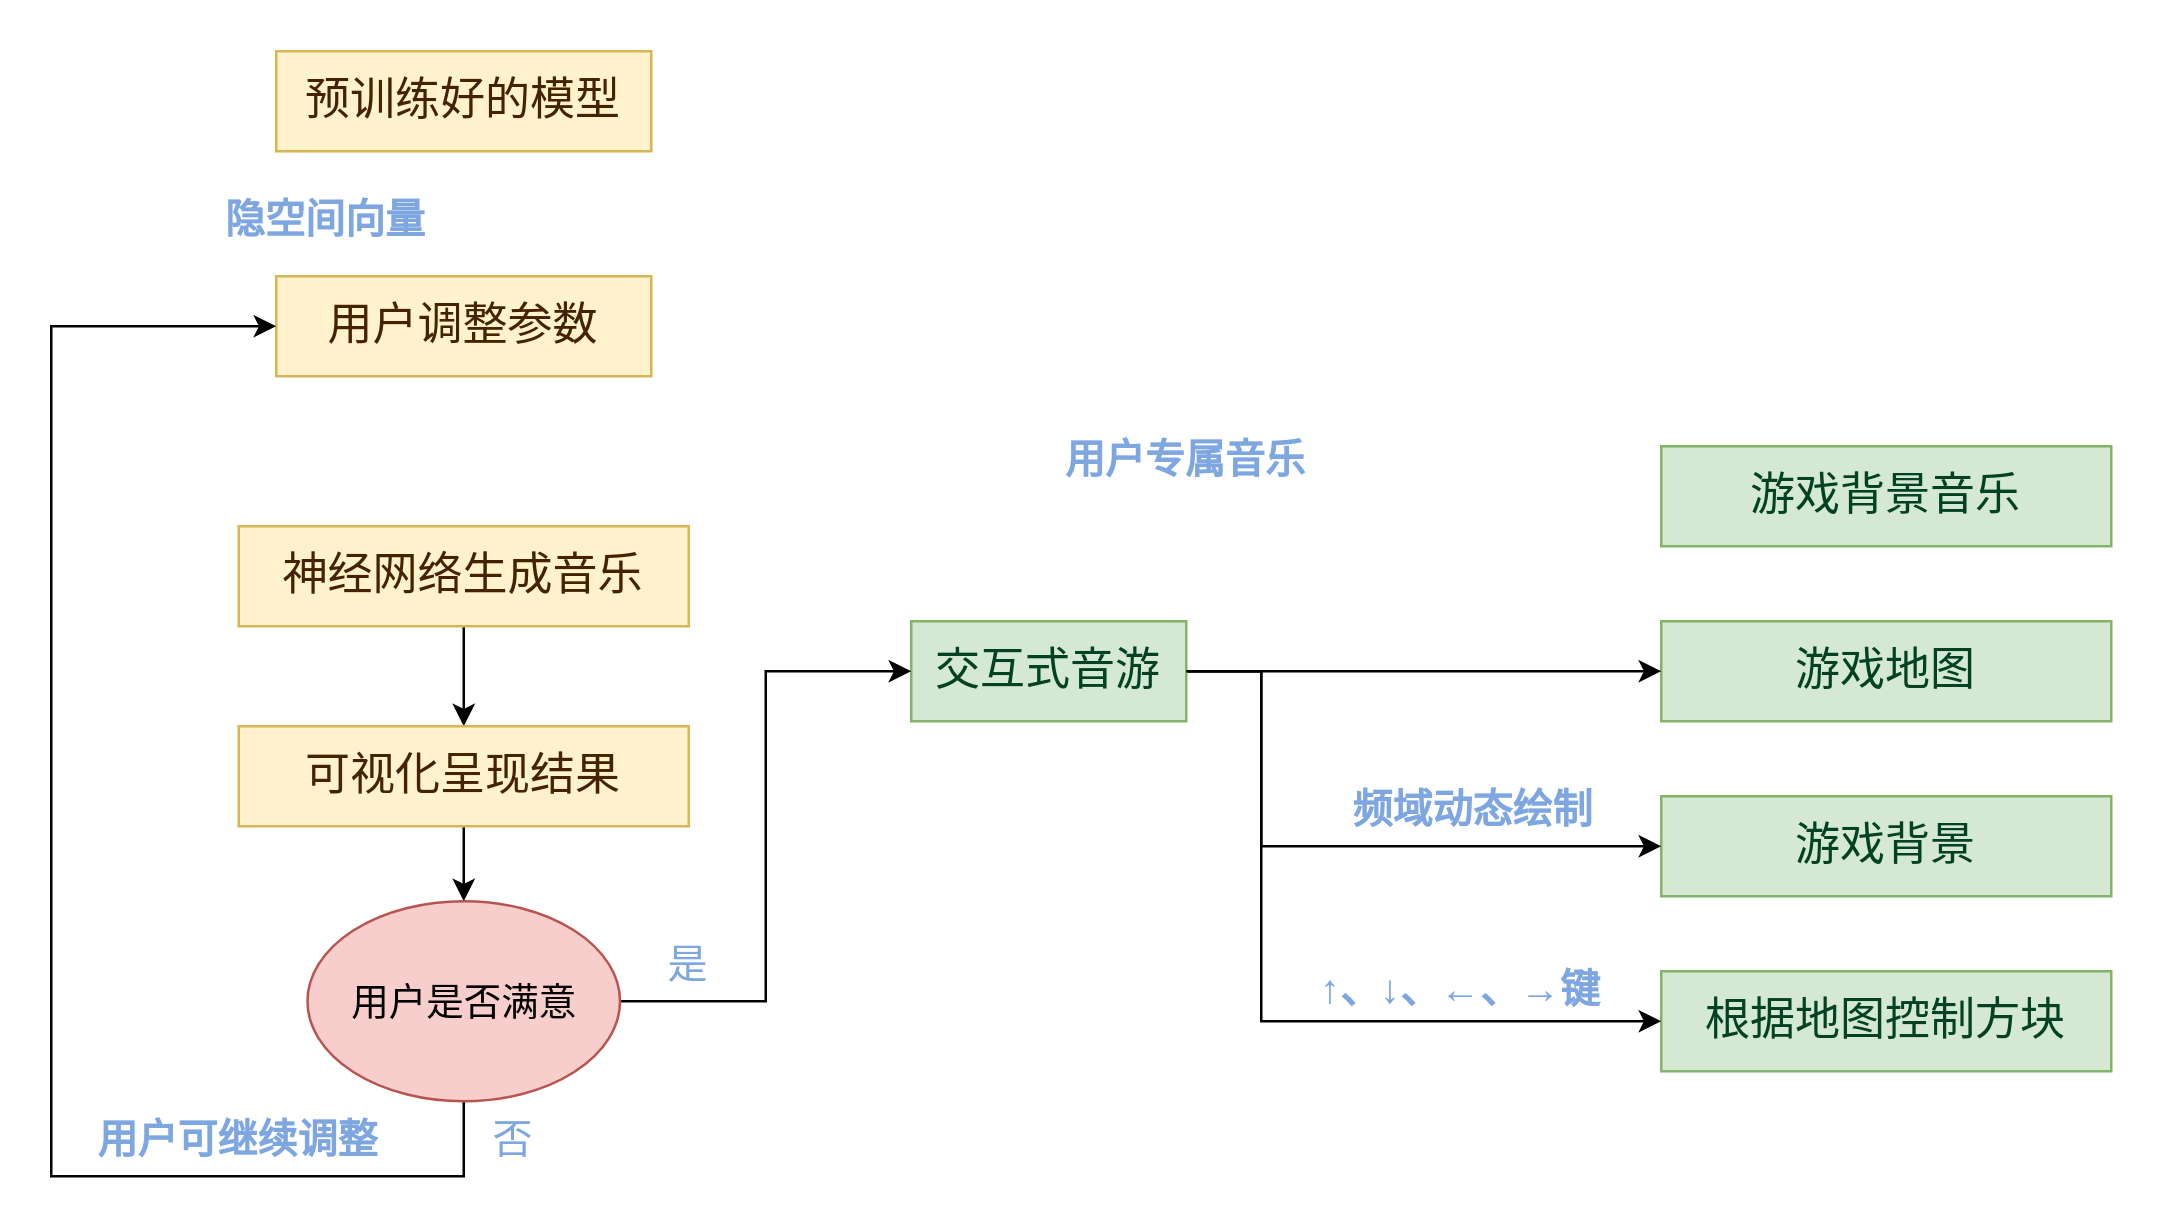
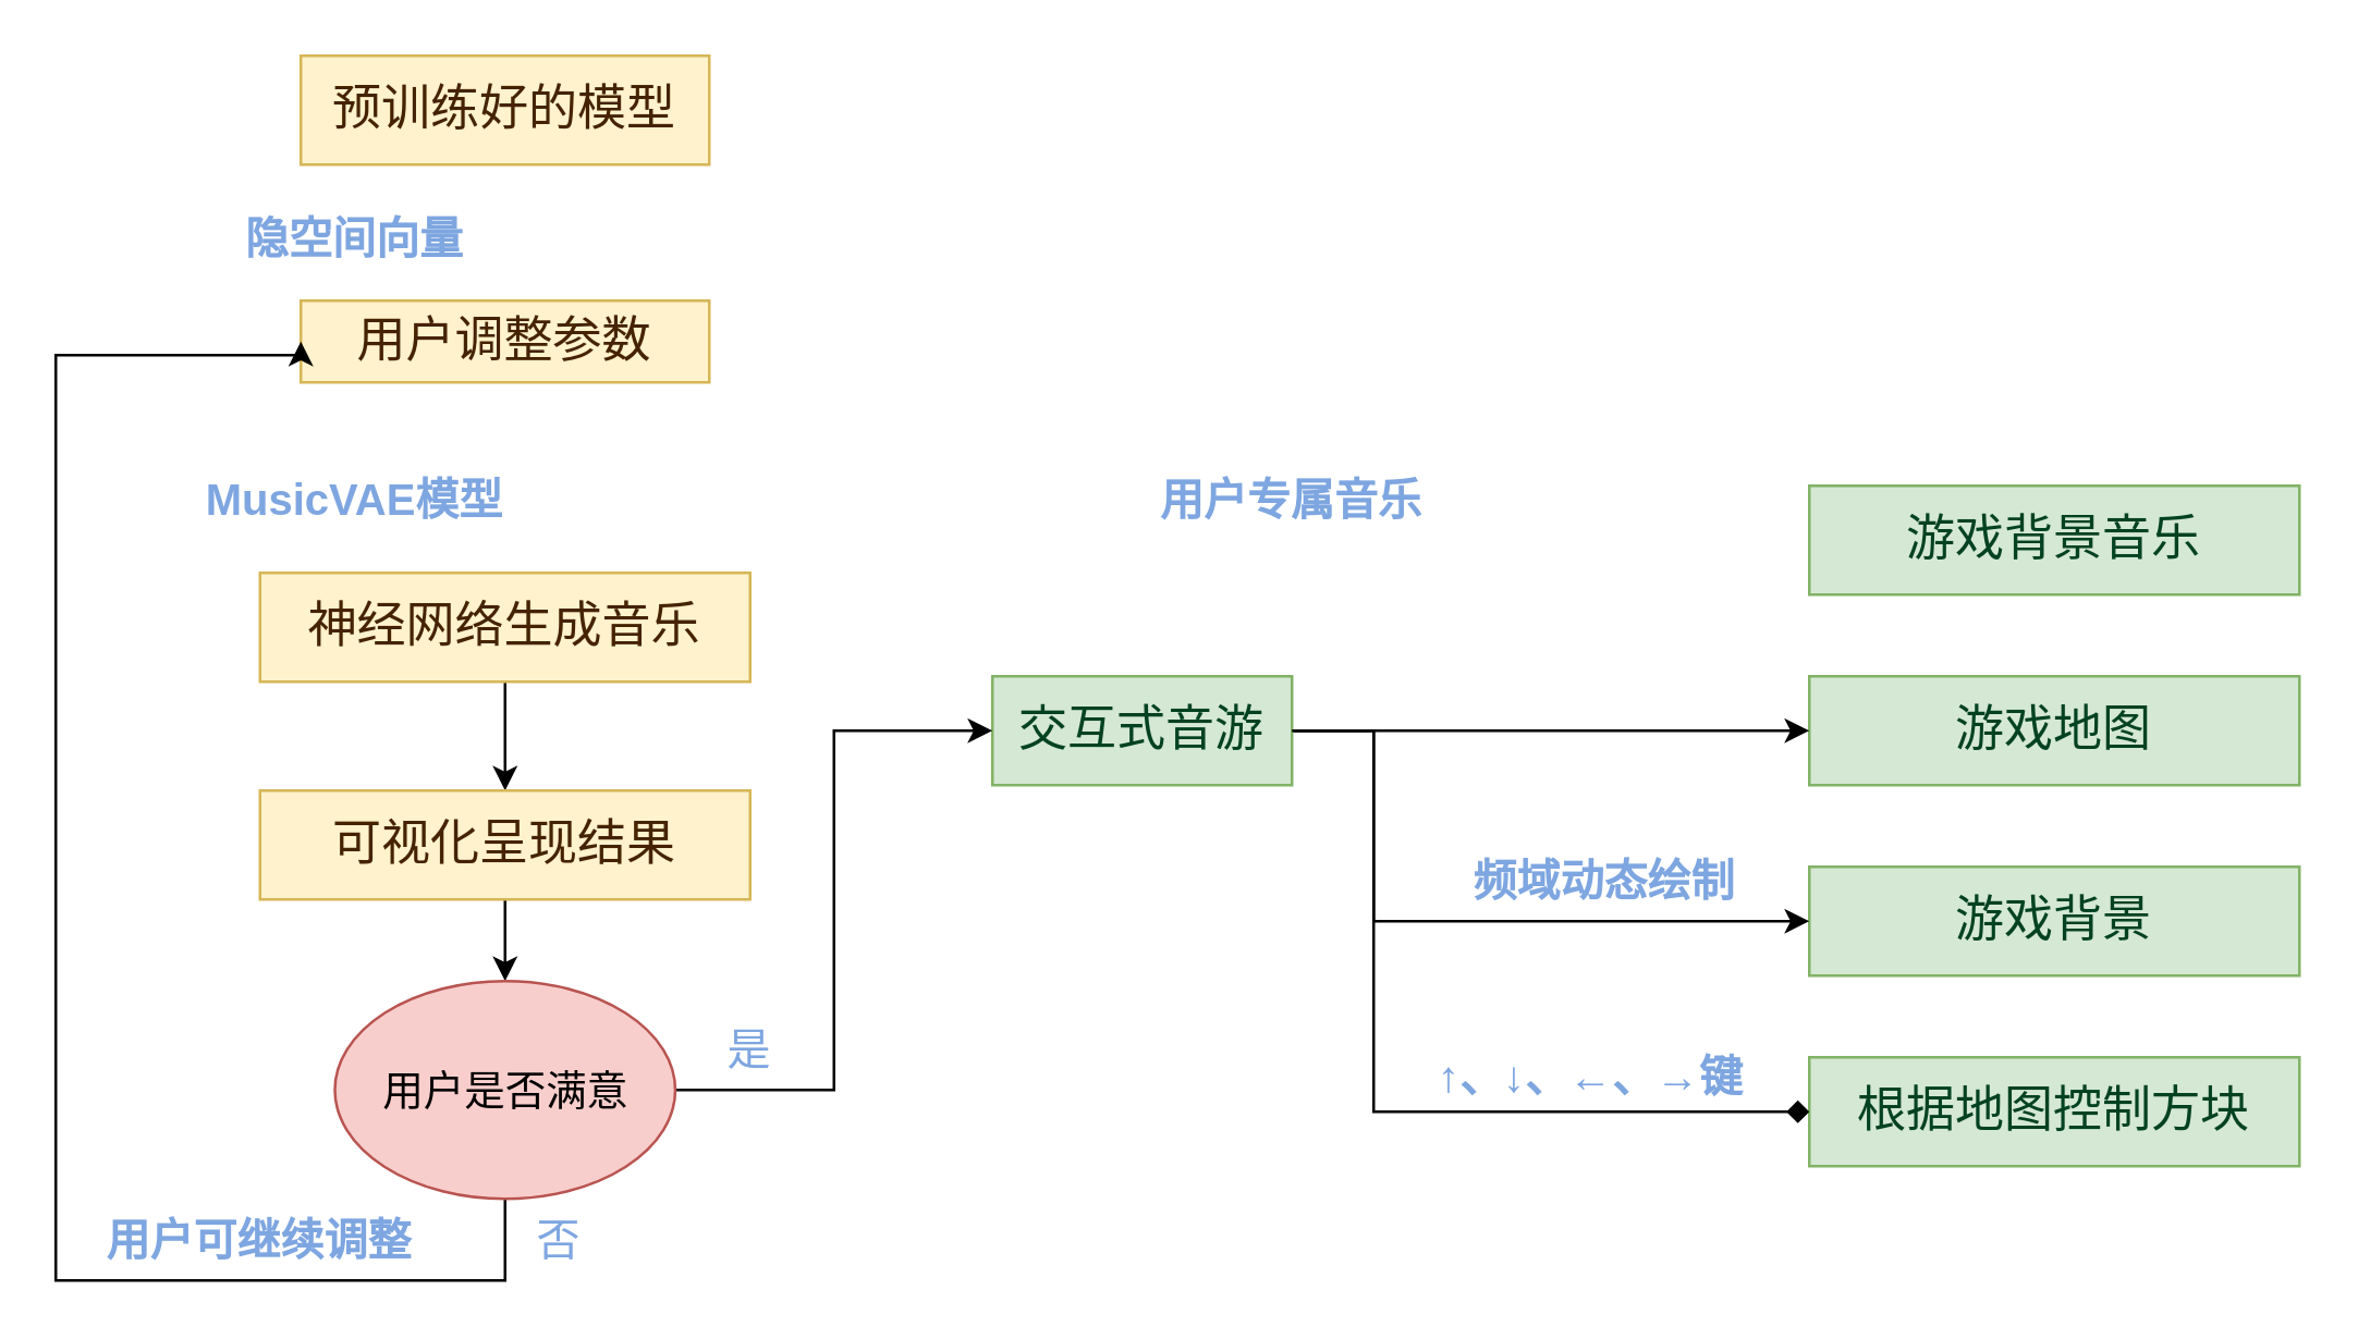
  <mxCell id="0" />
  <mxCell id="1" parent="0" />
- <mxCell id="2" value="&lt;font style=&quot;font-size: 18px&quot; color=&quot;#452300&quot;&gt;用户调整参数&lt;/font&gt;" style="rounded=0;whiteSpace=wrap;html=1;fillColor=#fff2cc;strokeColor=#d6b656;" vertex="1" parent="1"><mxGeometry x="110" y="110" width="150" height="40" as="geometry" /></mxCell>
+ <mxCell id="2" value="&lt;font style=&quot;font-size: 18px&quot; color=&quot;#452300&quot;&gt;用户调整参数&lt;/font&gt;" style="rounded=0;whiteSpace=wrap;html=1;fillColor=#fff2cc;strokeColor=#d6b656;" vertex="1" parent="1"><mxGeometry x="110" y="110" width="150" height="30" as="geometry" /></mxCell>
  <mxCell id="3" style="edgeStyle=orthogonalEdgeStyle;rounded=0;orthogonalLoop=1;jettySize=auto;html=1;entryX=0.5;entryY=0;entryDx=0;entryDy=0;" edge="1" parent="1" source="4" target="18"><mxGeometry relative="1" as="geometry" /></mxCell>
  <mxCell id="4" value="&lt;font color=&quot;#452300&quot;&gt;&lt;span style=&quot;font-size: 18px&quot;&gt;神经网络生成音乐&lt;/span&gt;&lt;/font&gt;" style="rounded=0;whiteSpace=wrap;html=1;fillColor=#fff2cc;strokeColor=#d6b656;" vertex="1" parent="1"><mxGeometry x="95" y="210" width="180" height="40" as="geometry" /></mxCell>
  <mxCell id="5" value="&lt;font color=&quot;#7ea6e0&quot; style=&quot;font-size: 16px&quot;&gt;&lt;b&gt;隐空间向量&lt;/b&gt;&lt;/font&gt;" style="text;html=1;strokeColor=none;fillColor=none;align=center;verticalAlign=middle;whiteSpace=wrap;rounded=0;" vertex="1" parent="1"><mxGeometry x="80" y="77" width="100" height="20" as="geometry" /></mxCell>
+ <mxCell id="6" value="&lt;font color=&quot;#7ea6e0&quot; style=&quot;font-size: 16px&quot;&gt;&lt;b&gt;MusicVAE模型&lt;/b&gt;&lt;/font&gt;" style="text;html=1;strokeColor=none;fillColor=none;align=center;verticalAlign=middle;whiteSpace=wrap;rounded=0;" vertex="1" parent="1"><mxGeometry x="70" y="168" width="120" height="30" as="geometry" /></mxCell>
  <mxCell id="7" value="&lt;span style=&quot;font-size: 18px&quot;&gt;&lt;font color=&quot;#004221&quot;&gt;游戏背景音乐&lt;/font&gt;&lt;/span&gt;" style="rounded=0;whiteSpace=wrap;html=1;fillColor=#d5e8d4;strokeColor=#82b366;" vertex="1" parent="1"><mxGeometry x="664" y="178" width="180" height="40" as="geometry" /></mxCell>
  <mxCell id="8" value="&lt;span style=&quot;font-size: 18px&quot;&gt;&lt;font color=&quot;#004221&quot;&gt;游戏背景&lt;/font&gt;&lt;/span&gt;" style="rounded=0;whiteSpace=wrap;html=1;fillColor=#d5e8d4;strokeColor=#82b366;" vertex="1" parent="1"><mxGeometry x="664" y="318" width="180" height="40" as="geometry" /></mxCell>
  <mxCell id="9" value="&lt;span style=&quot;font-size: 18px&quot;&gt;&lt;font color=&quot;#004221&quot;&gt;游戏地图&lt;/font&gt;&lt;/span&gt;" style="rounded=0;whiteSpace=wrap;html=1;fillColor=#d5e8d4;strokeColor=#82b366;" vertex="1" parent="1"><mxGeometry x="664" y="248" width="180" height="40" as="geometry" /></mxCell>
  <mxCell id="10" style="edgeStyle=orthogonalEdgeStyle;rounded=0;orthogonalLoop=1;jettySize=auto;html=1;" edge="1" parent="1" source="12" target="9"><mxGeometry relative="1" as="geometry" /></mxCell>
  <mxCell id="11" style="edgeStyle=orthogonalEdgeStyle;rounded=0;orthogonalLoop=1;jettySize=auto;html=1;entryX=0;entryY=0.5;entryDx=0;entryDy=0;" edge="1" parent="1" source="12" target="8"><mxGeometry relative="1" as="geometry"><Array as="points"><mxPoint x="504" y="268" /><mxPoint x="504" y="338" /></Array></mxGeometry></mxCell>
  <mxCell id="12" value="&lt;span style=&quot;font-size: 18px&quot;&gt;&lt;font color=&quot;#004221&quot;&gt;交互式音游&lt;/font&gt;&lt;/span&gt;" style="rounded=0;whiteSpace=wrap;html=1;fillColor=#d5e8d4;strokeColor=#82b366;" vertex="1" parent="1"><mxGeometry x="364" y="248" width="110" height="40" as="geometry" /></mxCell>
  <mxCell id="13" value="&lt;font color=&quot;#7ea6e0&quot; style=&quot;font-size: 16px&quot;&gt;&lt;b&gt;用户专属音乐&lt;/b&gt;&lt;/font&gt;" style="text;html=1;strokeColor=none;fillColor=none;align=center;verticalAlign=middle;whiteSpace=wrap;rounded=0;" vertex="1" parent="1"><mxGeometry x="409" y="168" width="130" height="30" as="geometry" /></mxCell>
  <mxCell id="14" value="&lt;font color=&quot;#7ea6e0&quot; style=&quot;font-size: 16px&quot;&gt;&lt;b&gt;频域动态绘制&lt;/b&gt;&lt;/font&gt;" style="text;html=1;strokeColor=none;fillColor=none;align=center;verticalAlign=middle;whiteSpace=wrap;rounded=0;" vertex="1" parent="1"><mxGeometry x="524" y="308" width="130" height="30" as="geometry" /></mxCell>
  <mxCell id="15" value="&lt;font style=&quot;font-size: 18px&quot; color=&quot;#452300&quot;&gt;预训练好的模型&lt;/font&gt;" style="rounded=0;whiteSpace=wrap;html=1;fillColor=#fff2cc;strokeColor=#d6b656;" vertex="1" parent="1"><mxGeometry x="110" y="20" width="150" height="40" as="geometry" /></mxCell>
  <mxCell id="16" style="edgeStyle=orthogonalEdgeStyle;rounded=0;orthogonalLoop=1;jettySize=auto;html=1;entryX=0;entryY=0.5;entryDx=0;entryDy=0;exitX=0.5;exitY=1;exitDx=0;exitDy=0;" edge="1" parent="1" source="21" target="2"><mxGeometry relative="1" as="geometry"><Array as="points"><mxPoint x="185" y="470" /><mxPoint x="20" y="470" /><mxPoint x="20" y="130" /></Array></mxGeometry></mxCell>
  <mxCell id="17" style="edgeStyle=orthogonalEdgeStyle;rounded=0;orthogonalLoop=1;jettySize=auto;html=1;entryX=0.5;entryY=0;entryDx=0;entryDy=0;" edge="1" parent="1" source="18" target="21"><mxGeometry relative="1" as="geometry" /></mxCell>
  <mxCell id="18" value="&lt;font color=&quot;#452300&quot;&gt;&lt;span style=&quot;font-size: 18px&quot;&gt;可视化呈现结果&lt;/span&gt;&lt;/font&gt;" style="rounded=0;whiteSpace=wrap;html=1;fillColor=#fff2cc;strokeColor=#d6b656;" vertex="1" parent="1"><mxGeometry x="95" y="290" width="180" height="40" as="geometry" /></mxCell>
  <mxCell id="19" value="&lt;font color=&quot;#7ea6e0&quot; style=&quot;font-size: 16px&quot;&gt;&lt;b&gt;用户可继续调整&lt;/b&gt;&lt;/font&gt;" style="text;html=1;strokeColor=none;fillColor=none;align=center;verticalAlign=middle;whiteSpace=wrap;rounded=0;" vertex="1" parent="1"><mxGeometry x="30" y="440" width="130" height="30" as="geometry" /></mxCell>
  <mxCell id="20" style="edgeStyle=orthogonalEdgeStyle;rounded=0;orthogonalLoop=1;jettySize=auto;html=1;entryX=0;entryY=0.5;entryDx=0;entryDy=0;" edge="1" parent="1" source="21" target="12"><mxGeometry relative="1" as="geometry" /></mxCell>
  <mxCell id="21" value="&lt;font style=&quot;font-size: 15px&quot;&gt;用户是否满意&lt;/font&gt;" style="ellipse;whiteSpace=wrap;html=1;fillColor=#f8cecc;strokeColor=#b85450;" vertex="1" parent="1"><mxGeometry x="122.5" y="360" width="125" height="80" as="geometry" /></mxCell>
  <mxCell id="22" value="&lt;font color=&quot;#7ea6e0&quot; style=&quot;font-size: 16px&quot;&gt;是&lt;/font&gt;" style="text;html=1;strokeColor=none;fillColor=none;align=center;verticalAlign=middle;whiteSpace=wrap;rounded=0;" vertex="1" parent="1"><mxGeometry x="260" y="370" width="30" height="30" as="geometry" /></mxCell>
  <mxCell id="23" value="&lt;font color=&quot;#7ea6e0&quot; style=&quot;font-size: 16px&quot;&gt;否&lt;/font&gt;" style="text;html=1;strokeColor=none;fillColor=none;align=center;verticalAlign=middle;whiteSpace=wrap;rounded=0;" vertex="1" parent="1"><mxGeometry x="190" y="440" width="30" height="30" as="geometry" /></mxCell>
  <mxCell id="24" value="&lt;span style=&quot;font-size: 18px&quot;&gt;&lt;font color=&quot;#004221&quot;&gt;根据地图控制方块&lt;/font&gt;&lt;/span&gt;" style="rounded=0;whiteSpace=wrap;html=1;fillColor=#d5e8d4;strokeColor=#82b366;" vertex="1" parent="1"><mxGeometry x="664" y="388" width="180" height="40" as="geometry" /></mxCell>
- <mxCell id="25" style="edgeStyle=orthogonalEdgeStyle;rounded=0;orthogonalLoop=1;jettySize=auto;html=1;entryX=0;entryY=0.5;entryDx=0;entryDy=0;exitX=1;exitY=0.5;exitDx=0;exitDy=0;" edge="1" parent="1" target="24" source="12"><mxGeometry relative="1" as="geometry"><mxPoint x="474" y="338" as="sourcePoint" /><Array as="points"><mxPoint x="504" y="268" /><mxPoint x="504" y="408" /></Array></mxGeometry></mxCell>
+ <mxCell id="25" style="edgeStyle=orthogonalEdgeStyle;rounded=0;orthogonalLoop=1;jettySize=auto;html=1;entryX=0;entryY=0.5;entryDx=0;entryDy=0;exitX=1;exitY=0.5;exitDx=0;exitDy=0;endArrow=diamond;" edge="1" parent="1" target="24" source="12"><mxGeometry relative="1" as="geometry"><mxPoint x="474" y="338" as="sourcePoint" /><Array as="points"><mxPoint x="504" y="268" /><mxPoint x="504" y="408" /></Array></mxGeometry></mxCell>
  <mxCell id="26" value="&lt;font color=&quot;#7ea6e0&quot;&gt;&lt;span style=&quot;font-size: 16px&quot;&gt;&lt;b&gt;↑、↓、←、→键&lt;/b&gt;&lt;/span&gt;&lt;/font&gt;" style="text;html=1;strokeColor=none;fillColor=none;align=center;verticalAlign=middle;whiteSpace=wrap;rounded=0;" vertex="1" parent="1"><mxGeometry x="519" y="380" width="130" height="30" as="geometry" /></mxCell>
